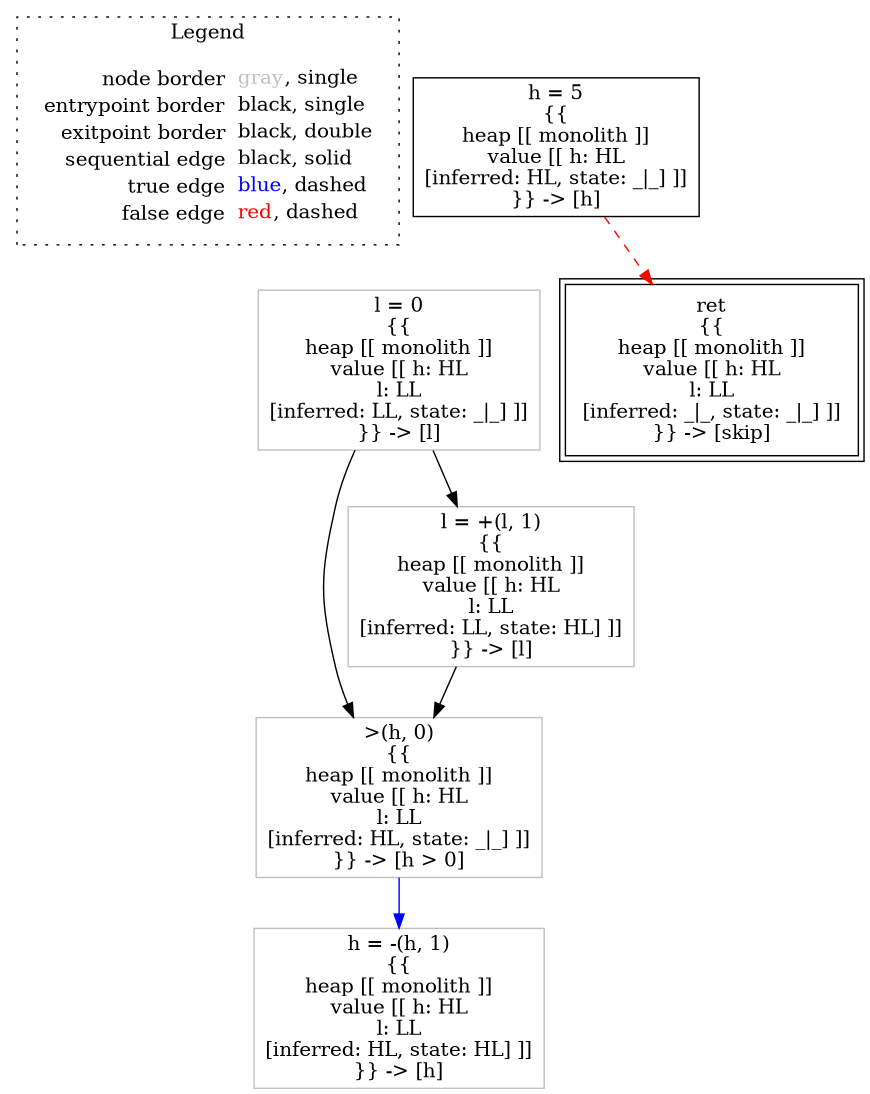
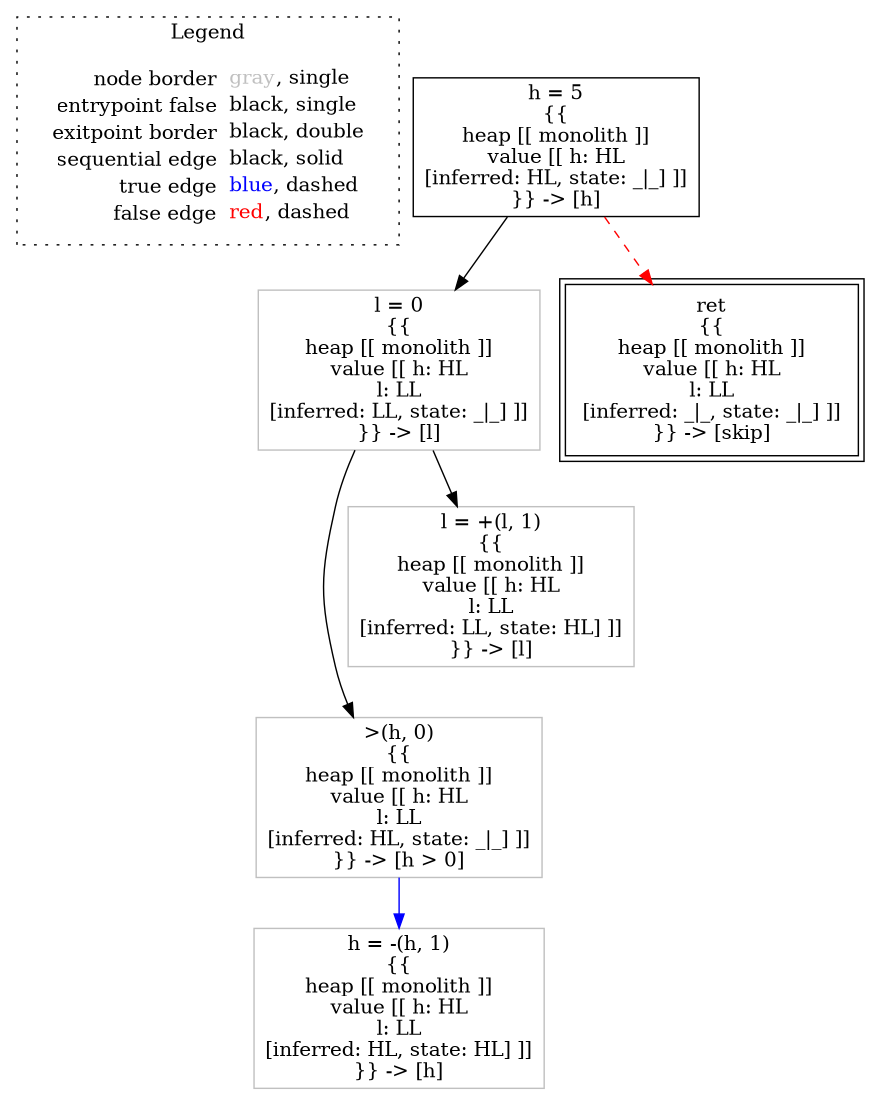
  digraph {
    node [shape=rect color=gray]
    edge [color=black]
-   n1 [label=<<table border="0" cellpadding="2" cellspacing="0" cellborder="0"><tr><td align="right">node border&nbsp;</td><td align="left"><font color="gray">gray</font>, single</td></tr><tr><td align="right">entrypoint border&nbsp;</td><td align="left"><font color="black">black</font>, single</td></tr><tr><td align="right">exitpoint border&nbsp;</td><td align="left"><font color="black">black</font>, double</td></tr><tr><td align="right">sequential edge&nbsp;</td><td align="left"><font color="black">black</font>, solid</td></tr><tr><td align="right">true edge&nbsp;</td><td align="left"><font color="blue">blue</font>, dashed</td></tr><tr><td align="right">false edge&nbsp;</td><td align="left"><font color="red">red</font>, dashed</td></tr></table>> shape=plaintext color=""]
+   n1 [label=<<table border="0" cellpadding="2" cellspacing="0" cellborder="0"><tr><td align="right">node border&nbsp;</td><td align="left"><font color="gray">gray</font>, single</td></tr><tr><td align="right">entrypoint false&nbsp;</td><td align="left"><font color="black">black</font>, single</td></tr><tr><td align="right">exitpoint border&nbsp;</td><td align="left"><font color="black">black</font>, double</td></tr><tr><td align="right">sequential edge&nbsp;</td><td align="left"><font color="black">black</font>, solid</td></tr><tr><td align="right">true edge&nbsp;</td><td align="left"><font color="blue">blue</font>, dashed</td></tr><tr><td align="right">false edge&nbsp;</td><td align="left"><font color="red">red</font>, dashed</td></tr></table>> shape=plaintext color=""]
    n2 [color=black label=<h = 5<BR/>{{<BR/>heap [[ monolith ]]<BR/>value [[ h: HL<BR/>[inferred: HL, state: _|_] ]]<BR/>}} -&gt; [h]>]
    n3 [label=<l = 0<BR/>{{<BR/>heap [[ monolith ]]<BR/>value [[ h: HL<BR/>l: LL<BR/>[inferred: LL, state: _|_] ]]<BR/>}} -&gt; [l]>]
    n4 [color=black label=<ret<BR/>{{<BR/>heap [[ monolith ]]<BR/>value [[ h: HL<BR/>l: LL<BR/>[inferred: _|_, state: _|_] ]]<BR/>}} -&gt; [skip]> peripheries=2]
    n5 [label=<&gt;(h, 0)<BR/>{{<BR/>heap [[ monolith ]]<BR/>value [[ h: HL<BR/>l: LL<BR/>[inferred: HL, state: _|_] ]]<BR/>}} -&gt; [h &gt; 0]>]
    n6 [label=<l = +(l, 1)<BR/>{{<BR/>heap [[ monolith ]]<BR/>value [[ h: HL<BR/>l: LL<BR/>[inferred: LL, state: HL] ]]<BR/>}} -&gt; [l]>]
    n7 [label=<h = -(h, 1)<BR/>{{<BR/>heap [[ monolith ]]<BR/>value [[ h: HL<BR/>l: LL<BR/>[inferred: HL, state: HL] ]]<BR/>}} -&gt; [h]>]
    subgraph cluster_1 {
      label=Legend
      style=dotted
      n1
    }
+   n2 -> n3
    n2 -> n4 [color=red style=dashed]
    n3 -> n5
    n3 -> n6
    n5 -> n7 [color=blue style=solid]
-   n6 -> n5
  }
